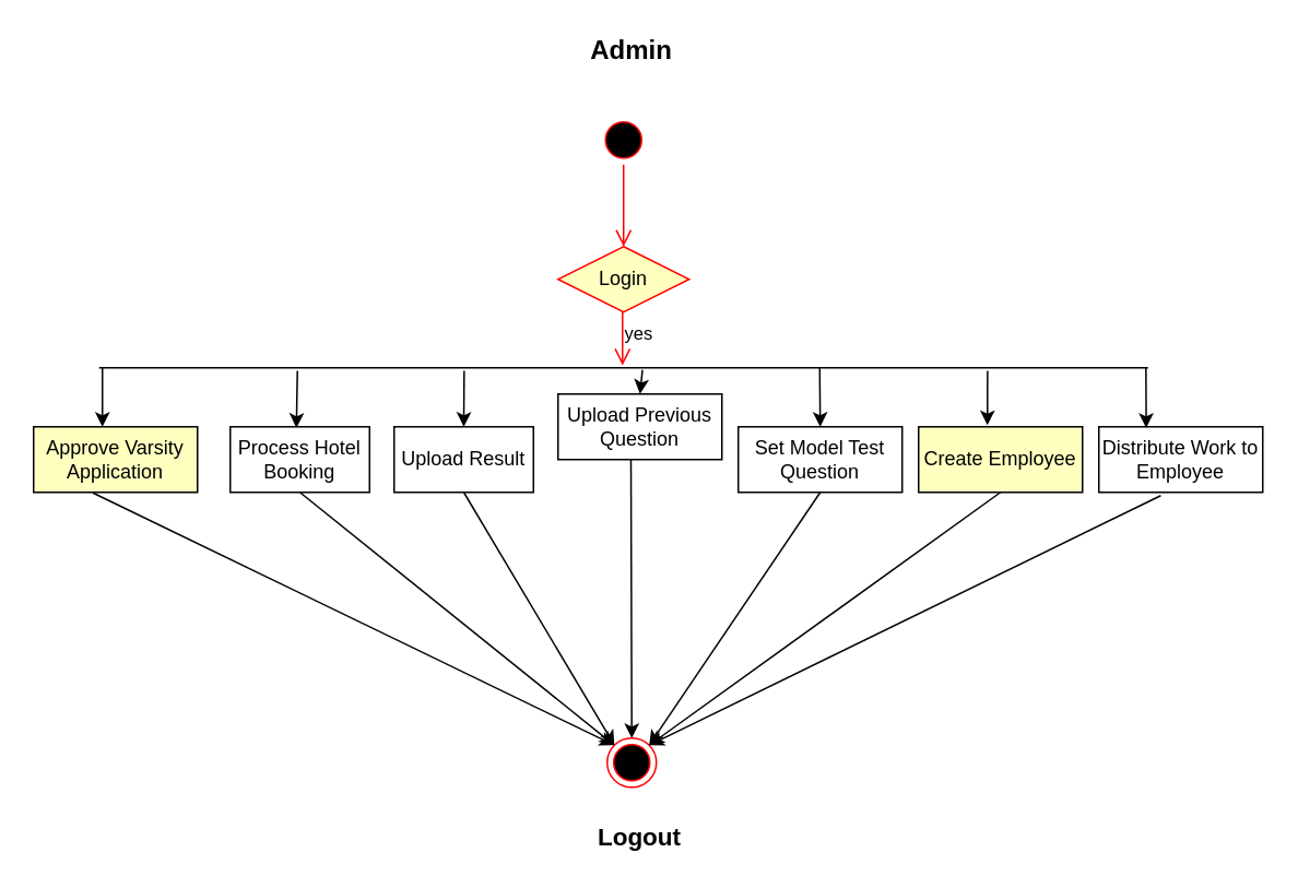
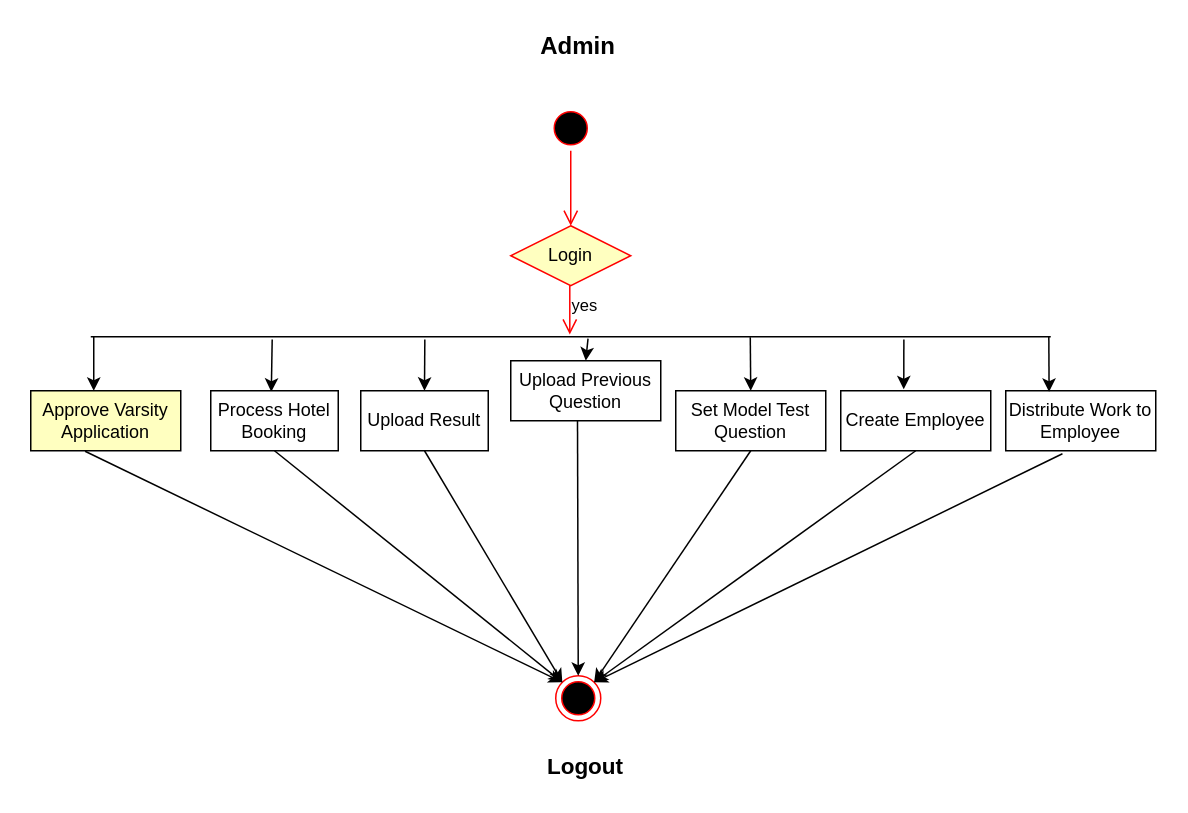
  <mxCell id="0" />
  <mxCell id="1" parent="0" />
  <mxCell id="2" value="" style="ellipse;html=1;shape=startState;fillColor=#000000;strokeColor=#ff0000;" parent="1" vertex="1"><mxGeometry x="365" y="70" width="30" height="30" as="geometry" /></mxCell>
  <mxCell id="3" value="" style="edgeStyle=orthogonalEdgeStyle;html=1;verticalAlign=bottom;endArrow=open;endSize=8;strokeColor=#ff0000;entryX=0.5;entryY=0;entryDx=0;entryDy=0;" parent="1" source="2" target="5" edge="1"><mxGeometry relative="1" as="geometry"><mxPoint x="380" y="140" as="targetPoint" /></mxGeometry></mxCell>
  <mxCell id="4" value="&lt;b&gt;&lt;font style=&quot;font-size: 16px&quot;&gt;Admin&lt;/font&gt;&lt;/b&gt;" style="text;html=1;strokeColor=none;fillColor=none;align=center;verticalAlign=middle;whiteSpace=wrap;rounded=0;" parent="1" vertex="1"><mxGeometry x="350" y="20" width="70" height="20" as="geometry" /></mxCell>
  <mxCell id="5" value="Login" style="rhombus;whiteSpace=wrap;html=1;fillColor=#ffffc0;strokeColor=#ff0000;" parent="1" vertex="1"><mxGeometry x="340" y="150" width="80" height="40" as="geometry" /></mxCell>
  <mxCell id="6" value="yes" style="edgeStyle=orthogonalEdgeStyle;html=1;align=left;verticalAlign=top;endArrow=open;endSize=8;strokeColor=#ff0000;entryX=0.499;entryY=0.319;entryDx=0;entryDy=0;entryPerimeter=0;" parent="1" source="5" target="7" edge="1"><mxGeometry x="-1" relative="1" as="geometry"><mxPoint x="379" y="210" as="targetPoint" /><Array as="points"><mxPoint x="380" y="190" /><mxPoint x="379" y="190" /></Array></mxGeometry></mxCell>
  <mxCell id="7" value="" style="line;strokeWidth=1;fillColor=none;align=left;verticalAlign=middle;spacingTop=-1;spacingLeft=3;spacingRight=3;rotatable=0;labelPosition=right;points=[];portConstraint=eastwest;" parent="1" vertex="1"><mxGeometry x="60" y="220" width="640" height="8" as="geometry" /></mxCell>
  <mxCell id="8" value="" style="endArrow=classic;html=1;" parent="1" edge="1"><mxGeometry width="50" height="50" relative="1" as="geometry"><mxPoint x="62" y="224" as="sourcePoint" /><mxPoint x="62" y="260" as="targetPoint" /><Array as="points"><mxPoint x="62" y="240" /></Array></mxGeometry></mxCell>
  <mxCell id="9" value="Approve Varsity Application" style="rounded=0;whiteSpace=wrap;html=1;fillColor=#ffffc0;" parent="1" vertex="1"><mxGeometry x="20" y="260" width="100" height="40" as="geometry" /></mxCell>
  <mxCell id="10" value="" style="endArrow=classic;html=1;exitX=0.189;exitY=0.72;exitDx=0;exitDy=0;exitPerimeter=0;entryX=0.475;entryY=0.017;entryDx=0;entryDy=0;entryPerimeter=0;" parent="1" source="7" target="11" edge="1"><mxGeometry width="50" height="50" relative="1" as="geometry"><mxPoint x="220" y="300" as="sourcePoint" /><mxPoint x="196" y="250" as="targetPoint" /></mxGeometry></mxCell>
  <mxCell id="11" value="Process Hotel Booking" style="rounded=0;whiteSpace=wrap;html=1;" parent="1" vertex="1"><mxGeometry x="140" y="260" width="85" height="40" as="geometry" /></mxCell>
  <mxCell id="12" value="Upload Result" style="rounded=0;whiteSpace=wrap;html=1;" parent="1" vertex="1"><mxGeometry x="240" y="260" width="85" height="40" as="geometry" /></mxCell>
  <mxCell id="13" value="" style="endArrow=classic;html=1;exitX=0.348;exitY=0.72;exitDx=0;exitDy=0;exitPerimeter=0;entryX=0.5;entryY=0;entryDx=0;entryDy=0;" parent="1" source="7" target="12" edge="1"><mxGeometry width="50" height="50" relative="1" as="geometry"><mxPoint x="320" y="240" as="sourcePoint" /><mxPoint x="319.435" y="275.68" as="targetPoint" /></mxGeometry></mxCell>
  <mxCell id="14" value="Upload Previous Question" style="rounded=0;whiteSpace=wrap;html=1;" parent="1" vertex="1"><mxGeometry x="340" y="240" width="100" height="40" as="geometry" /></mxCell>
  <mxCell id="15" value="" style="endArrow=classic;html=1;exitX=0.518;exitY=0.661;exitDx=0;exitDy=0;exitPerimeter=0;entryX=0.5;entryY=0;entryDx=0;entryDy=0;" parent="1" source="7" target="14" edge="1"><mxGeometry width="50" height="50" relative="1" as="geometry"><mxPoint x="440" y="240" as="sourcePoint" /><mxPoint x="440" y="260" as="targetPoint" /></mxGeometry></mxCell>
  <mxCell id="16" value="Set Model Test Question" style="rounded=0;whiteSpace=wrap;html=1;" parent="1" vertex="1"><mxGeometry x="450" y="260" width="100" height="40" as="geometry" /></mxCell>
  <mxCell id="17" value="" style="endArrow=classic;html=1;entryX=0.5;entryY=0;entryDx=0;entryDy=0;exitX=0.687;exitY=0.542;exitDx=0;exitDy=0;exitPerimeter=0;" parent="1" source="7" target="16" edge="1"><mxGeometry width="50" height="50" relative="1" as="geometry"><mxPoint x="560" y="225" as="sourcePoint" /><mxPoint x="560" y="260" as="targetPoint" /></mxGeometry></mxCell>
- <mxCell id="18" value="Create Employee" style="rounded=0;whiteSpace=wrap;html=1;fillColor=#ffffc0;" parent="1" vertex="1"><mxGeometry x="560" y="260" width="100" height="40" as="geometry" /></mxCell>
+ <mxCell id="18" value="Create Employee" style="rounded=0;whiteSpace=wrap;html=1;" parent="1" vertex="1"><mxGeometry x="560" y="260" width="100" height="40" as="geometry" /></mxCell>
  <mxCell id="19" value="" style="endArrow=classic;html=1;exitX=0.847;exitY=0.72;exitDx=0;exitDy=0;exitPerimeter=0;" parent="1" source="7" edge="1"><mxGeometry width="50" height="50" relative="1" as="geometry"><mxPoint x="690" y="240" as="sourcePoint" /><mxPoint x="602" y="259" as="targetPoint" /></mxGeometry></mxCell>
  <mxCell id="20" value="Distribute Work to Employee" style="rounded=0;whiteSpace=wrap;html=1;" parent="1" vertex="1"><mxGeometry x="670" y="260" width="100" height="40" as="geometry" /></mxCell>
  <mxCell id="21" value="" style="endArrow=classic;html=1;exitX=0.998;exitY=0.518;exitDx=0;exitDy=0;exitPerimeter=0;entryX=0.289;entryY=0.018;entryDx=0;entryDy=0;entryPerimeter=0;" parent="1" source="7" target="20" edge="1"><mxGeometry width="50" height="50" relative="1" as="geometry"><mxPoint x="710" y="240" as="sourcePoint" /><mxPoint x="709.92" y="273.24" as="targetPoint" /></mxGeometry></mxCell>
  <mxCell id="22" value="" style="ellipse;html=1;shape=endState;fillColor=#000000;strokeColor=#ff0000;" parent="1" vertex="1"><mxGeometry x="370" y="450" width="30" height="30" as="geometry" /></mxCell>
  <mxCell id="23" value="&lt;b&gt;&lt;font style=&quot;font-size: 15px&quot;&gt;Logout&lt;/font&gt;&lt;/b&gt;" style="text;html=1;strokeColor=none;fillColor=none;align=center;verticalAlign=middle;whiteSpace=wrap;rounded=0;" parent="1" vertex="1"><mxGeometry x="370" y="500" width="40" height="20" as="geometry" /></mxCell>
  <mxCell id="24" value="" style="endArrow=classic;html=1;exitX=0.362;exitY=1.008;exitDx=0;exitDy=0;exitPerimeter=0;entryX=0;entryY=0;entryDx=0;entryDy=0;" parent="1" source="9" target="22" edge="1"><mxGeometry width="50" height="50" relative="1" as="geometry"><mxPoint x="420" y="380" as="sourcePoint" /><mxPoint x="470" y="330" as="targetPoint" /></mxGeometry></mxCell>
  <mxCell id="25" value="" style="endArrow=classic;html=1;exitX=0.5;exitY=1;exitDx=0;exitDy=0;entryX=0;entryY=0;entryDx=0;entryDy=0;" parent="1" source="11" target="22" edge="1"><mxGeometry width="50" height="50" relative="1" as="geometry"><mxPoint x="420" y="380" as="sourcePoint" /><mxPoint x="470" y="330" as="targetPoint" /></mxGeometry></mxCell>
  <mxCell id="26" value="" style="endArrow=classic;html=1;exitX=0.5;exitY=1;exitDx=0;exitDy=0;entryX=0;entryY=0;entryDx=0;entryDy=0;" parent="1" source="12" target="22" edge="1"><mxGeometry width="50" height="50" relative="1" as="geometry"><mxPoint x="390" y="360" as="sourcePoint" /><mxPoint x="440" y="310" as="targetPoint" /></mxGeometry></mxCell>
  <mxCell id="27" value="" style="endArrow=classic;html=1;exitX=0.445;exitY=0.987;exitDx=0;exitDy=0;exitPerimeter=0;entryX=0.5;entryY=0;entryDx=0;entryDy=0;" parent="1" source="14" target="22" edge="1"><mxGeometry width="50" height="50" relative="1" as="geometry"><mxPoint x="390" y="360" as="sourcePoint" /><mxPoint x="440" y="310" as="targetPoint" /></mxGeometry></mxCell>
  <mxCell id="28" value="" style="endArrow=classic;html=1;exitX=0.5;exitY=1;exitDx=0;exitDy=0;entryX=1;entryY=0;entryDx=0;entryDy=0;" parent="1" source="16" target="22" edge="1"><mxGeometry width="50" height="50" relative="1" as="geometry"><mxPoint x="390" y="360" as="sourcePoint" /><mxPoint x="440" y="310" as="targetPoint" /></mxGeometry></mxCell>
  <mxCell id="29" value="" style="endArrow=classic;html=1;exitX=0.5;exitY=1;exitDx=0;exitDy=0;entryX=1;entryY=0;entryDx=0;entryDy=0;" parent="1" source="18" target="22" edge="1"><mxGeometry width="50" height="50" relative="1" as="geometry"><mxPoint x="390" y="360" as="sourcePoint" /><mxPoint x="440" y="310" as="targetPoint" /></mxGeometry></mxCell>
  <mxCell id="30" value="" style="endArrow=classic;html=1;exitX=0.378;exitY=1.05;exitDx=0;exitDy=0;exitPerimeter=0;entryX=1;entryY=0;entryDx=0;entryDy=0;" parent="1" source="20" target="22" edge="1"><mxGeometry width="50" height="50" relative="1" as="geometry"><mxPoint x="400" y="370" as="sourcePoint" /><mxPoint x="440" y="310" as="targetPoint" /></mxGeometry></mxCell>
